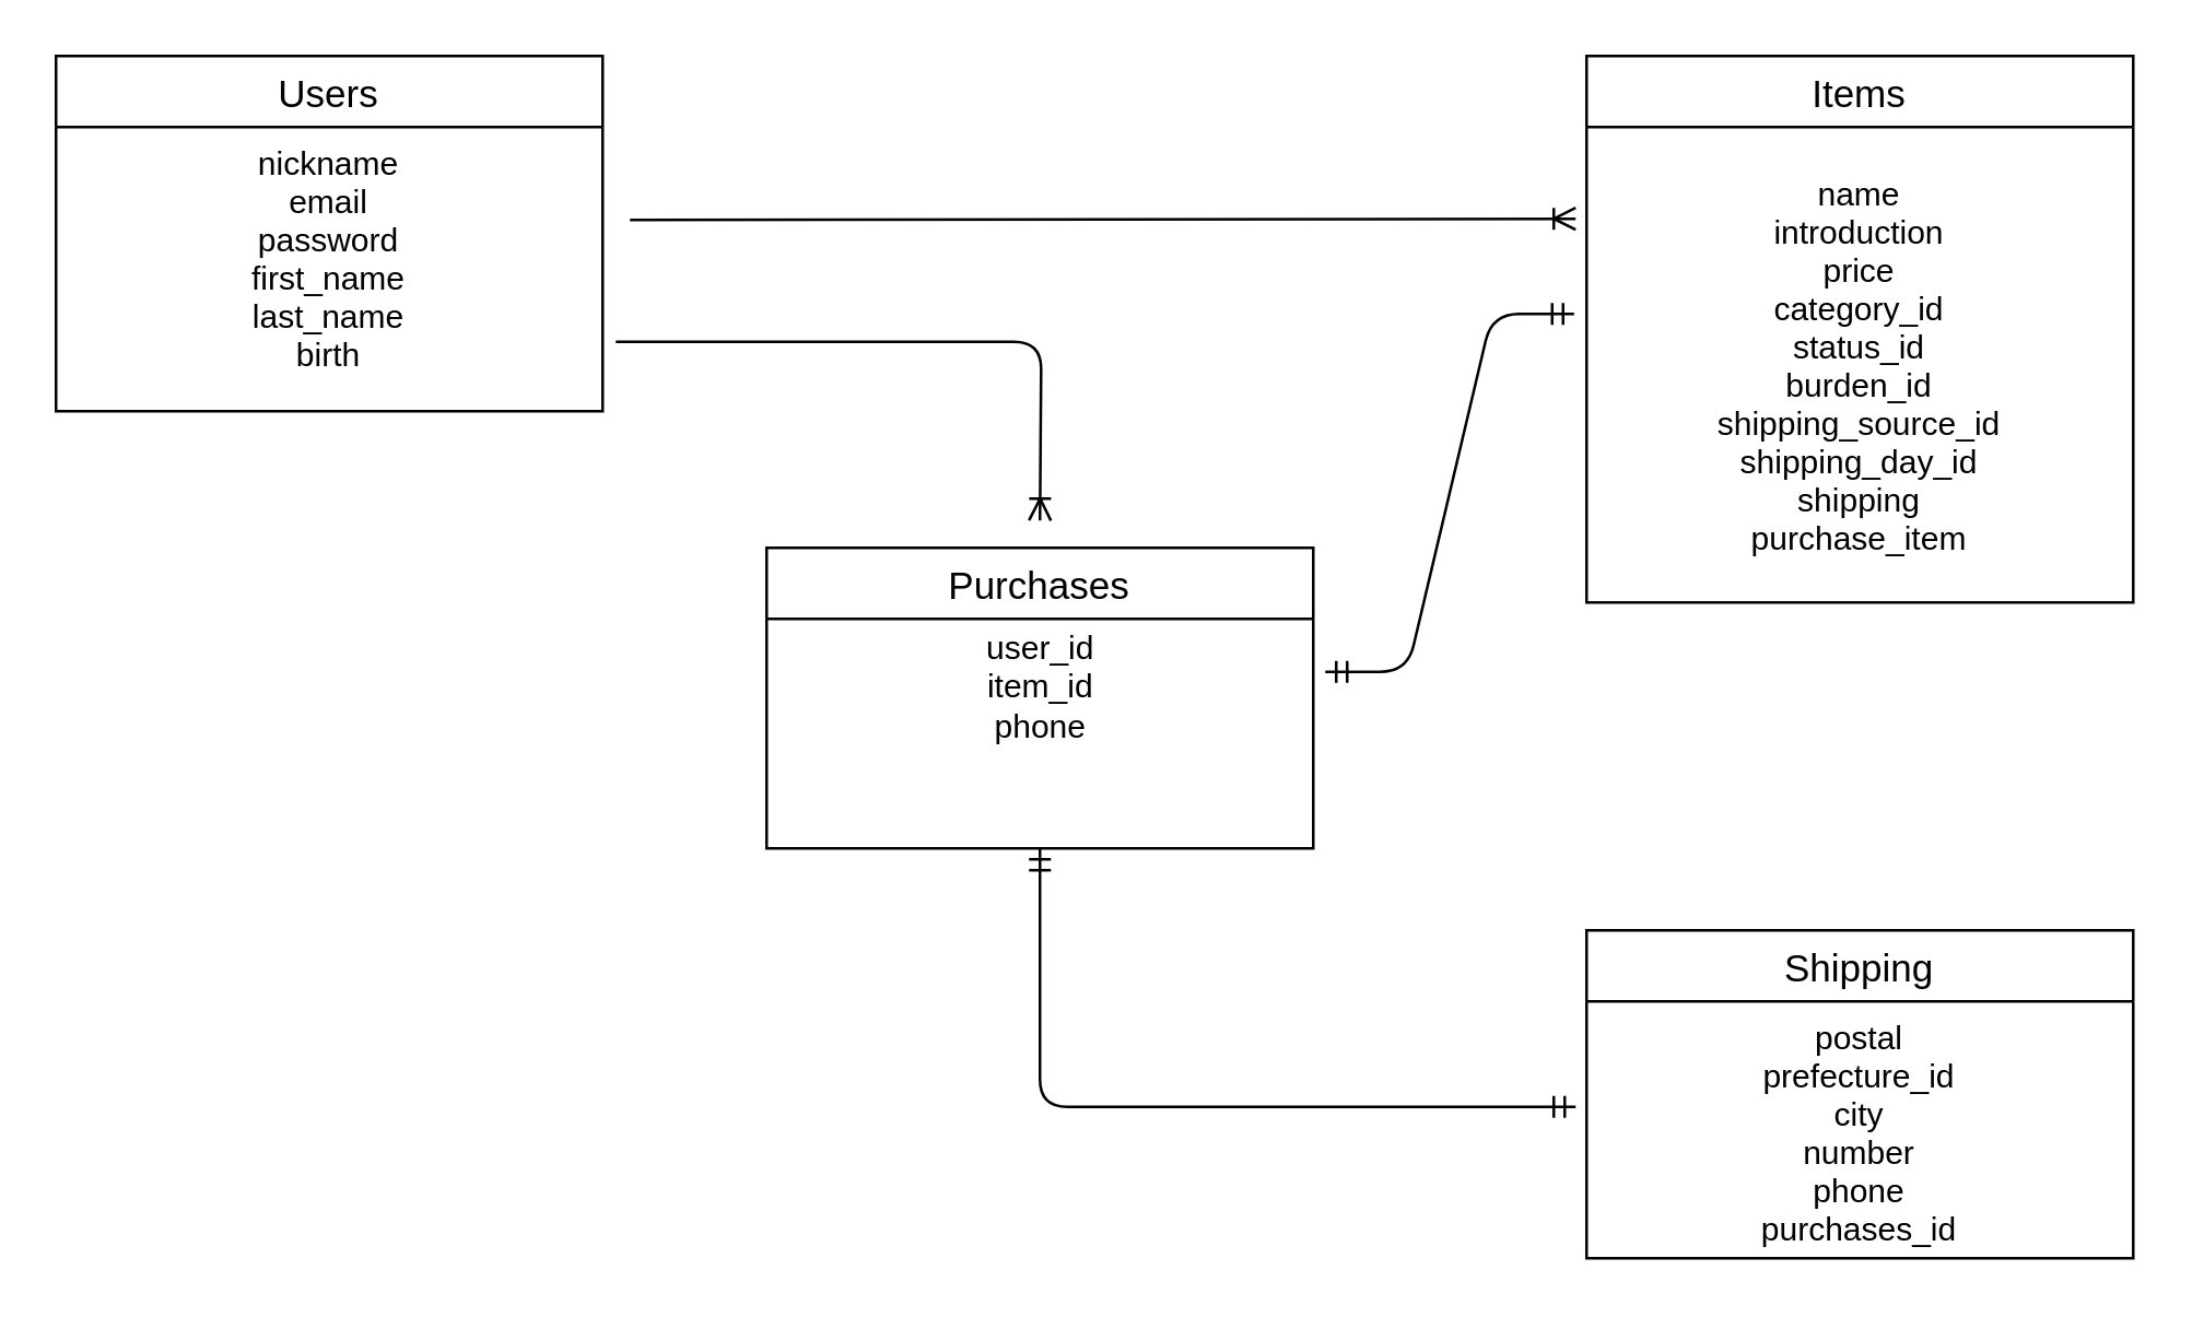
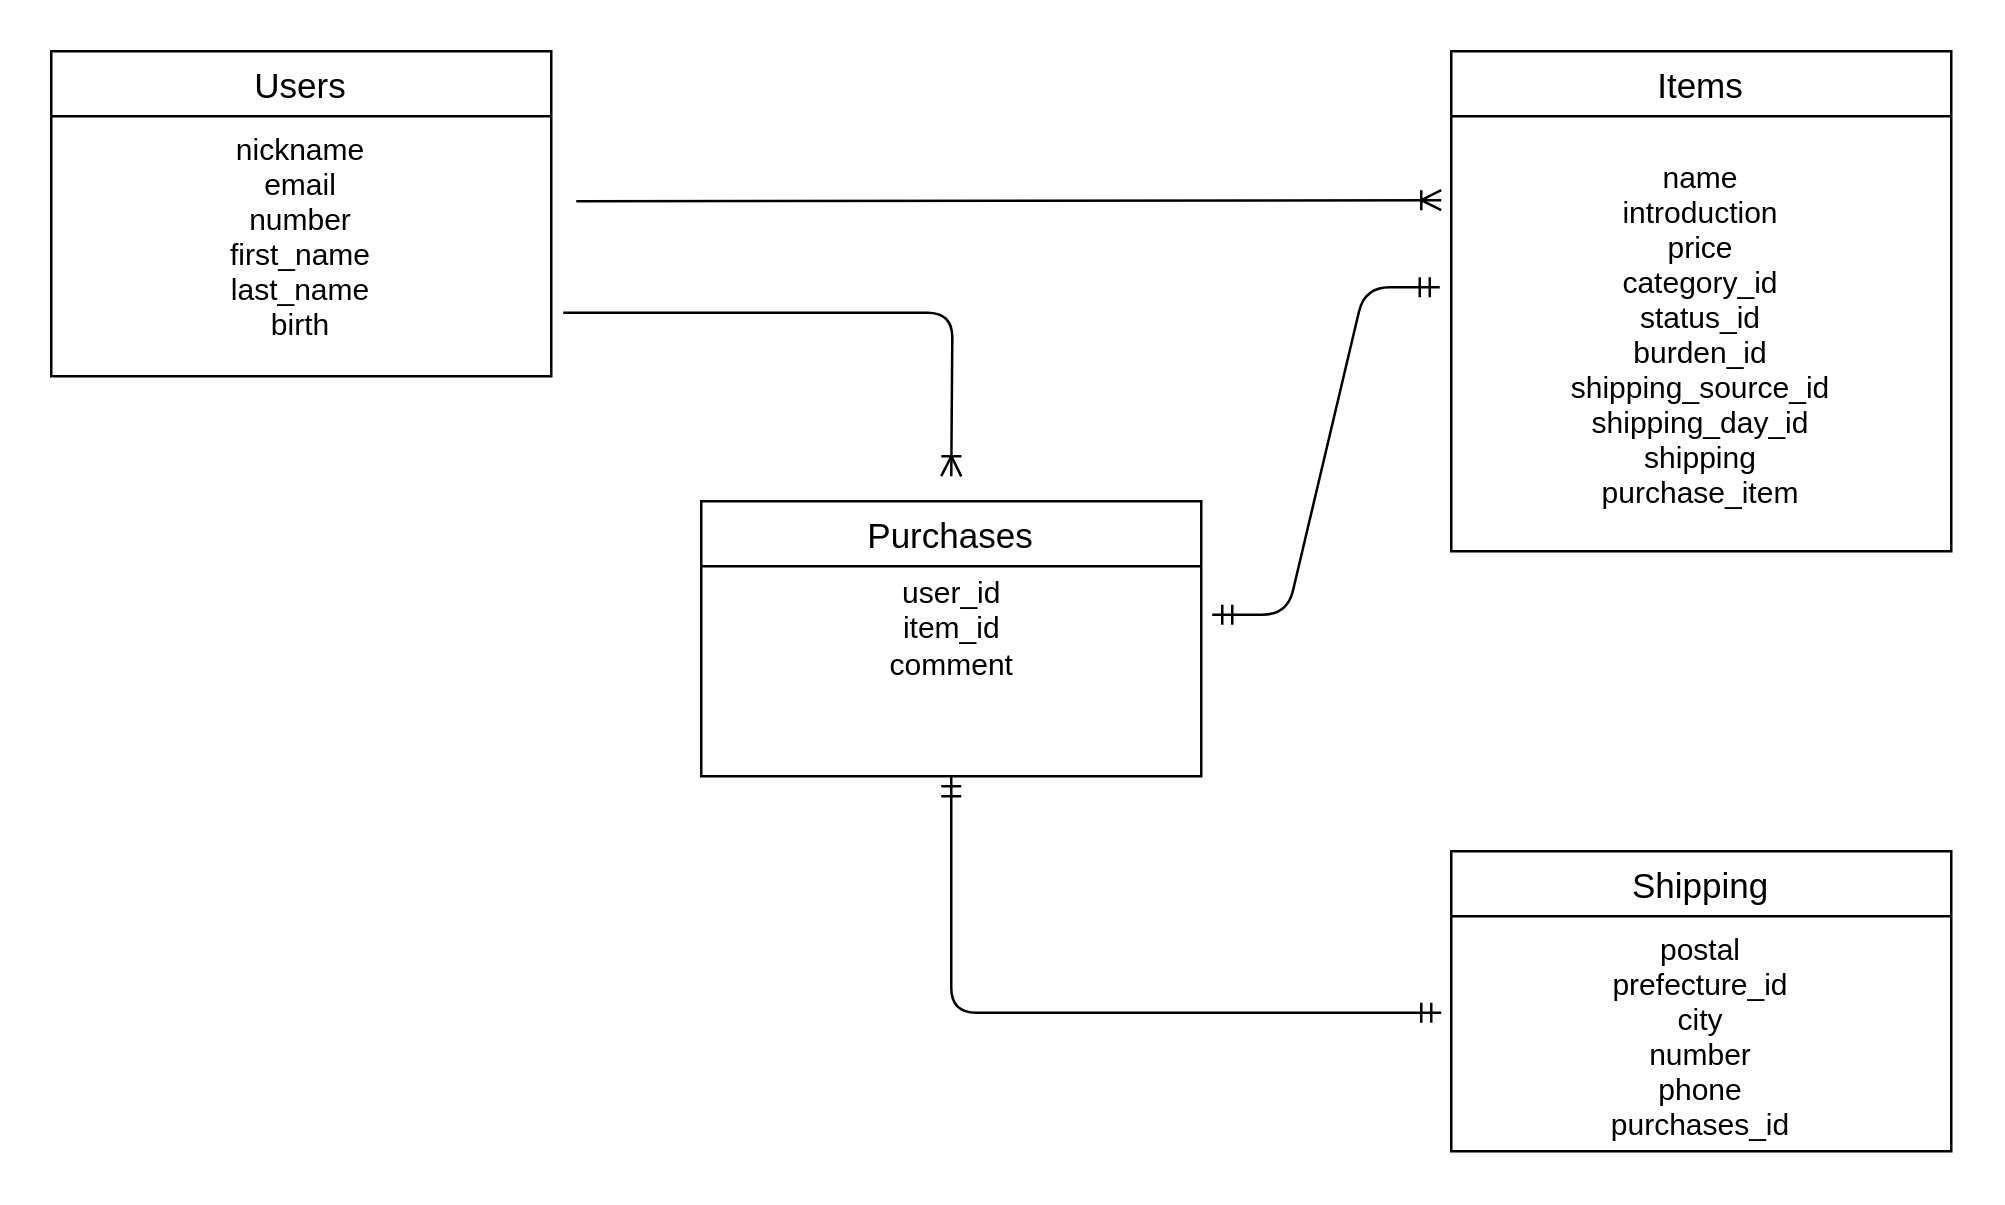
  <mxCell id="0" />
  <mxCell id="1" parent="0" />
  <mxCell id="2" value="Users" style="swimlane;fontStyle=0;childLayout=stackLayout;horizontal=1;startSize=26;horizontalStack=0;resizeParent=1;resizeParentMax=0;resizeLast=0;collapsible=1;marginBottom=0;align=center;fontSize=14;" vertex="1" parent="1"><mxGeometry x="20" y="20" width="200" height="130" as="geometry" /></mxCell>
- <mxCell id="3" value="nickname&#10;email&#10;password&#10;first_name&#10;last_name&#10;birth" style="text;strokeColor=none;fillColor=none;spacingLeft=4;spacingRight=4;overflow=hidden;rotatable=0;points=[[0,0.5],[1,0.5]];portConstraint=eastwest;fontSize=12;align=center;" vertex="1" parent="2"><mxGeometry y="26" width="200" height="104" as="geometry" /></mxCell>
+ <mxCell id="3" value="nickname&#10;email&#10;number&#10;first_name&#10;last_name&#10;birth" style="text;strokeColor=none;fillColor=none;spacingLeft=4;spacingRight=4;overflow=hidden;rotatable=0;points=[[0,0.5],[1,0.5]];portConstraint=eastwest;fontSize=12;align=center;" vertex="1" parent="2"><mxGeometry y="26" width="200" height="104" as="geometry" /></mxCell>
  <mxCell id="4" style="edgeStyle=elbowEdgeStyle;rounded=0;orthogonalLoop=1;jettySize=auto;html=1;exitX=1;exitY=0.5;exitDx=0;exitDy=0;" edge="1" parent="2"><mxGeometry relative="1" as="geometry"><mxPoint x="200" y="182" as="sourcePoint" /><mxPoint x="200" y="182" as="targetPoint" /></mxGeometry></mxCell>
  <mxCell id="5" value="Items" style="swimlane;fontStyle=0;childLayout=stackLayout;horizontal=1;startSize=26;horizontalStack=0;resizeParent=1;resizeParentMax=0;resizeLast=0;collapsible=1;marginBottom=0;align=center;fontSize=14;" vertex="1" parent="1"><mxGeometry x="580" y="20" width="200" height="200" as="geometry" /></mxCell>
  <mxCell id="6" value="name&#10;introduction&#10;price&#10;category_id&#10;status_id&#10;burden_id&#10;shipping_source_id&#10;shipping_day_id&#10;shipping&#10;purchase_item" style="text;strokeColor=none;fillColor=none;spacingLeft=4;spacingRight=4;overflow=hidden;rotatable=0;points=[[0,0.5],[1,0.5]];portConstraint=eastwest;fontSize=12;verticalAlign=middle;align=center;" vertex="1" parent="5"><mxGeometry y="26" width="200" height="174" as="geometry" /></mxCell>
  <mxCell id="7" value="Shipping" style="swimlane;fontStyle=0;childLayout=stackLayout;horizontal=1;startSize=26;horizontalStack=0;resizeParent=1;resizeParentMax=0;resizeLast=0;collapsible=1;marginBottom=0;align=center;fontSize=14;" vertex="1" parent="1"><mxGeometry x="580" y="340" width="200" height="120" as="geometry" /></mxCell>
  <mxCell id="8" value="postal&#10;prefecture_id&#10;city&#10;number&#10;phone&#10;purchases_id&#10;&#10;" style="text;strokeColor=none;fillColor=none;spacingLeft=4;spacingRight=4;overflow=hidden;rotatable=0;points=[[0,0.5],[1,0.5]];portConstraint=eastwest;fontSize=12;align=center;" vertex="1" parent="7"><mxGeometry y="26" width="200" height="94" as="geometry" /></mxCell>
  <mxCell id="9" value="Purchases" style="swimlane;fontStyle=0;childLayout=stackLayout;horizontal=1;startSize=26;horizontalStack=0;resizeParent=1;resizeParentMax=0;resizeLast=0;collapsible=1;marginBottom=0;align=center;fontSize=14;" vertex="1" parent="1"><mxGeometry x="280" y="200" width="200" height="110" as="geometry" /></mxCell>
  <mxCell id="10" value="" style="edgeStyle=entityRelationEdgeStyle;fontSize=12;html=1;endArrow=ERmandOne;startArrow=ERmandOne;exitX=1.022;exitY=0.388;exitDx=0;exitDy=0;exitPerimeter=0;entryX=-0.023;entryY=0.393;entryDx=0;entryDy=0;entryPerimeter=0;" edge="1" parent="1" source="11" target="6"><mxGeometry width="100" height="100" relative="1" as="geometry"><mxPoint x="370" y="210" as="sourcePoint" /><mxPoint x="470" y="110" as="targetPoint" /></mxGeometry></mxCell>
- <mxCell id="11" value="user_id&lt;br&gt;item_id&lt;br&gt;phone" style="text;html=1;align=center;verticalAlign=middle;resizable=0;points=[];autosize=1;" vertex="1" parent="1"><mxGeometry x="280" y="226" width="200" height="50" as="geometry" /></mxCell>
+ <mxCell id="11" value="user_id&lt;br&gt;item_id&lt;br&gt;comment" style="text;html=1;align=center;verticalAlign=middle;resizable=0;points=[];autosize=1;" vertex="1" parent="1"><mxGeometry x="280" y="226" width="200" height="50" as="geometry" /></mxCell>
  <mxCell id="12" value="" style="fontSize=12;html=1;endArrow=ERoneToMany;entryX=-0.02;entryY=0.193;entryDx=0;entryDy=0;entryPerimeter=0;" edge="1" parent="1" target="6"><mxGeometry width="100" height="100" relative="1" as="geometry"><mxPoint x="230" y="80" as="sourcePoint" /><mxPoint x="570" y="90" as="targetPoint" /></mxGeometry></mxCell>
  <mxCell id="13" value="" style="edgeStyle=orthogonalEdgeStyle;fontSize=12;html=1;endArrow=ERmandOne;startArrow=ERmandOne;exitX=-0.02;exitY=0.411;exitDx=0;exitDy=0;exitPerimeter=0;entryX=0.5;entryY=1;entryDx=0;entryDy=0;elbow=vertical;" edge="1" parent="1" source="8" target="9"><mxGeometry width="100" height="100" relative="1" as="geometry"><mxPoint x="300" y="300" as="sourcePoint" /><mxPoint x="400" y="200" as="targetPoint" /></mxGeometry></mxCell>
  <mxCell id="14" value="" style="edgeStyle=orthogonalEdgeStyle;fontSize=12;html=1;endArrow=ERoneToMany;exitX=1.024;exitY=0.756;exitDx=0;exitDy=0;exitPerimeter=0;" edge="1" parent="1" source="3"><mxGeometry width="100" height="100" relative="1" as="geometry"><mxPoint x="430" y="210" as="sourcePoint" /><mxPoint x="380" y="190" as="targetPoint" /></mxGeometry></mxCell>
